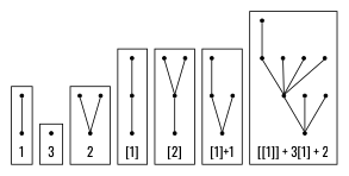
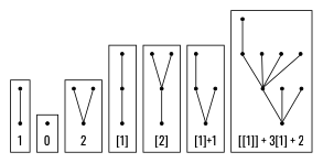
  graph {
    rankdir=BT
    fontname=Oswald
    node [shape=point fontname=Oswald]
    edge [fontname=Oswald]
    f
    g
    e
    a
    b
    c
    u
    v
    x
    m
    n
    o
    p
    ee
    q
    pu
    k
    qq
    mm
    yy
    yy2
    ll
    ss
    ss2
    ss3
    gg
    subgraph cluster_1 {
      label=1
      f
      g
    }
    subgraph cluster_2 {
-     label=3
+     label=0
      e
    }
    subgraph cluster_3 {
      label=2
      a
      b
      c
    }
    subgraph cluster_4 {
      label="[1]"
      u
      v
      x
    }
    subgraph cluster_5 {
      label="[2]"
      m
      n
      o
      p
    }
    subgraph cluster_6 {
      label="[1]+1"
      ee
      q
      pu
      k
    }
    subgraph cluster_7 {
      label="[[1]] + 3[1] + 2"
      qq
      mm
      yy
      yy2
      ll
      ss
      ss2
      ss3
      gg
    }
    f -- g
    a -- b
    a -- c
    u -- v
    v -- x
    m -- n
    n -- o
    n -- p
    ee -- q
    ee -- pu
    q -- k
    qq -- mm
    qq -- yy
    qq -- yy2
    mm -- ll
    mm -- ss
    mm -- ss2
    mm -- ss3
    ll -- gg
  }
